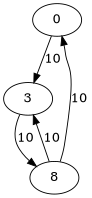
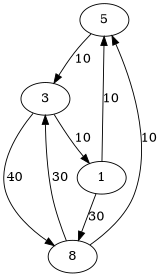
  digraph {
-   0
+   0 [label=5]
    3
+   1
    n4 [label=8]
    0 -> 3 [label=10]
-   3 -> n4 [label=10]
+   3 -> 1 [label=10]
+   3 -> n4 [label=40]
+   1 -> 0 [label=10]
+   1 -> n4 [label=30]
    n4 -> 0 [label=10]
-   n4 -> 3 [label=10]
+   n4 -> 3 [label=30]
  }
